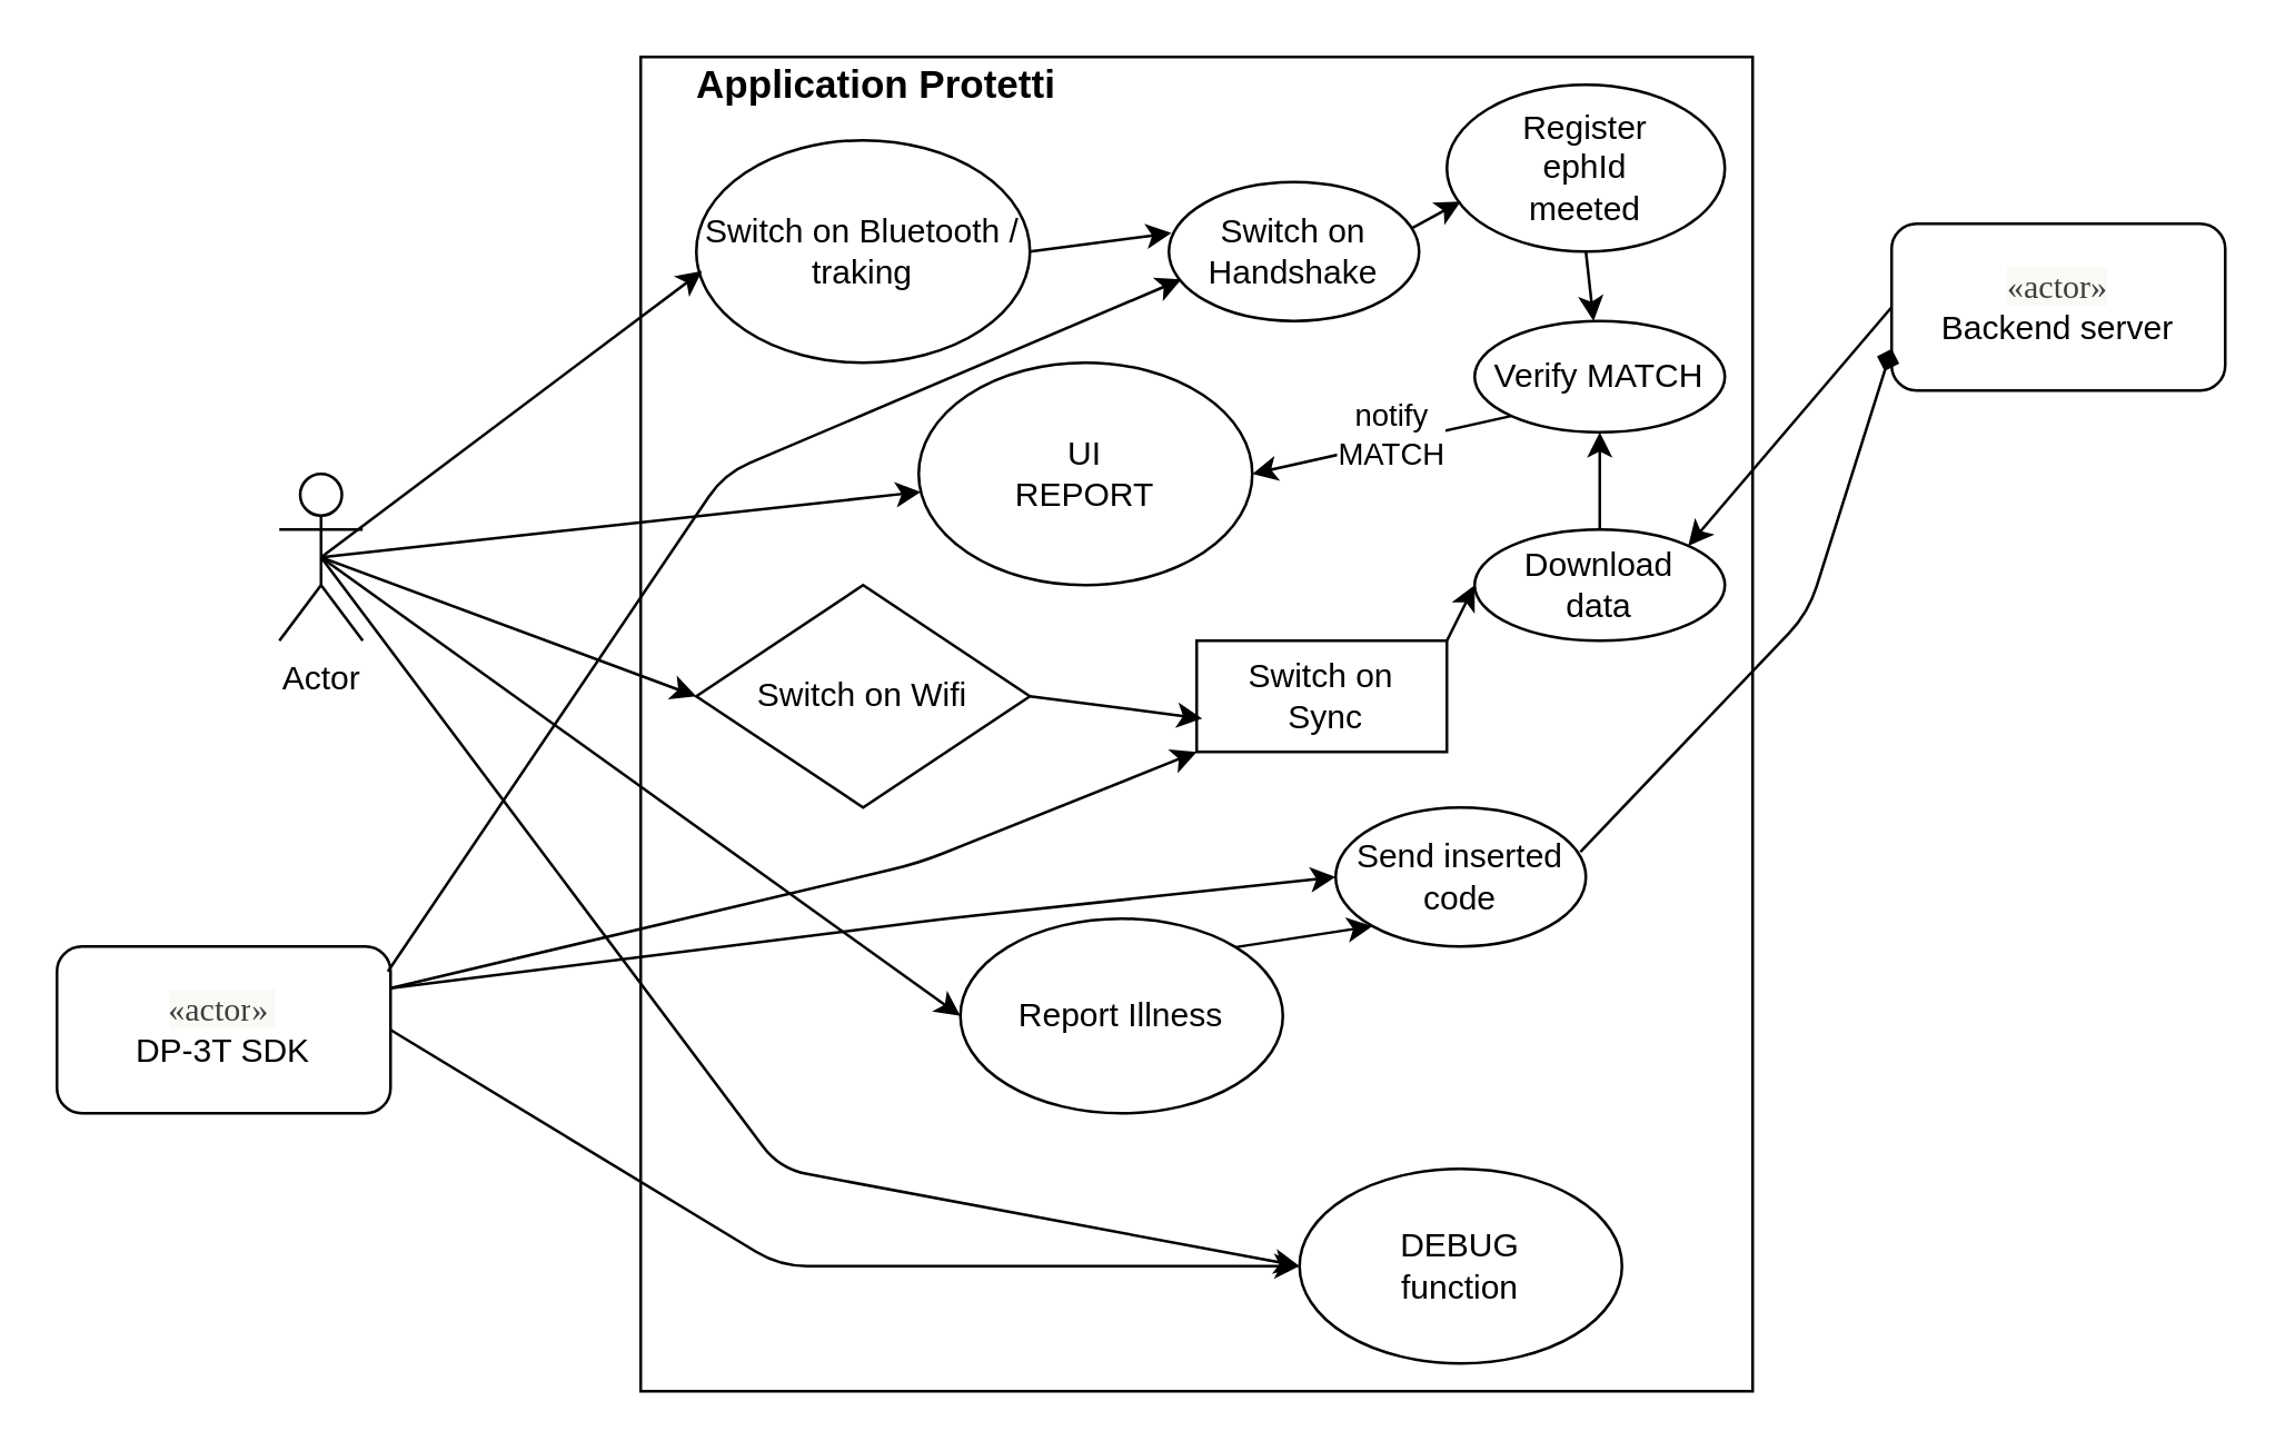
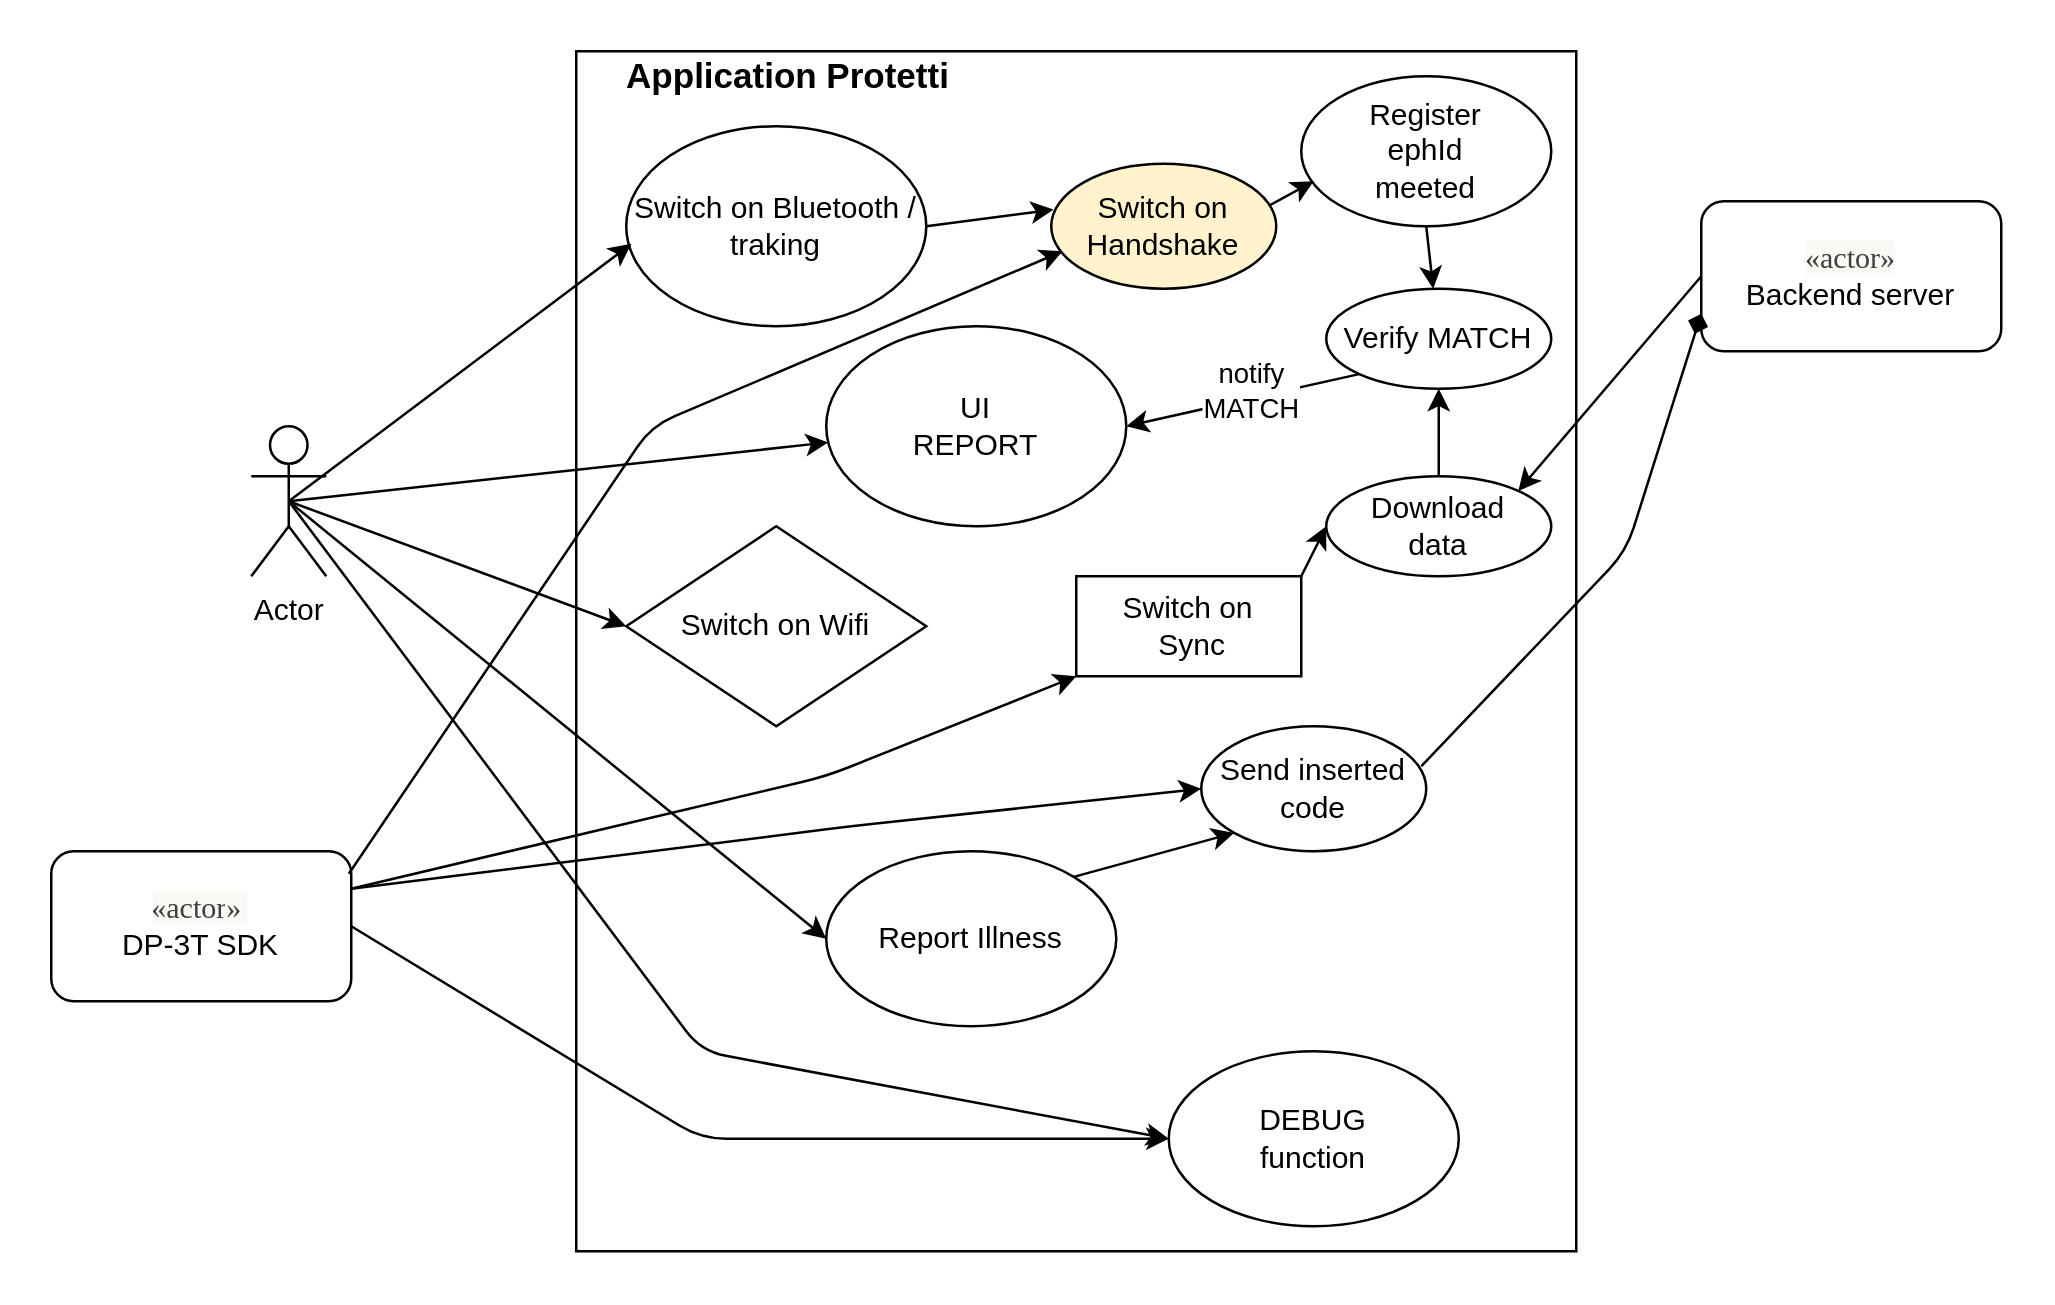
  <mxCell id="0" />
  <mxCell id="1" parent="0" />
  <mxCell id="2" value="Actor" style="shape=umlActor;verticalLabelPosition=bottom;labelBackgroundColor=#ffffff;verticalAlign=top;html=1;outlineConnect=0;" parent="1" vertex="1"><mxGeometry x="100" y="170" width="30" height="60" as="geometry" /></mxCell>
  <mxCell id="3" value="&lt;font&gt;&lt;span style=&quot;font-size: 12px ; color: rgb(62 , 63 , 62) ; font-family: &amp;#34;crimson text&amp;#34; , &amp;#34;garamond&amp;#34; , &amp;#34;times new roman&amp;#34; , serif ; text-align: left ; background-color: rgb(250 , 249 , 246)&quot;&gt;«actor&lt;/span&gt;&lt;span style=&quot;color: rgb(62 , 63 , 62) ; font-family: &amp;#34;crimson text&amp;#34; , &amp;#34;garamond&amp;#34; , &amp;#34;times new roman&amp;#34; , serif ; text-align: left ; background-color: rgb(250 , 249 , 246)&quot;&gt;&lt;font style=&quot;font-size: 12px&quot;&gt;»&lt;/font&gt;&lt;/span&gt;&lt;span style=&quot;font-size: 12px ; color: rgb(62 , 63 , 62) ; font-family: &amp;#34;crimson text&amp;#34; , &amp;#34;garamond&amp;#34; , &amp;#34;times new roman&amp;#34; , serif ; text-align: left ; background-color: rgb(250 , 249 , 246)&quot;&gt;&amp;nbsp;&lt;br&gt;&lt;/span&gt;DP-3T SDK&lt;/font&gt;" style="rounded=1;whiteSpace=wrap;html=1;" parent="1" vertex="1"><mxGeometry x="20" y="340" width="120" height="60" as="geometry" /></mxCell>
  <mxCell id="4" value="" style="rounded=0;whiteSpace=wrap;html=1;" parent="1" vertex="1"><mxGeometry x="230" y="20" width="400" height="480" as="geometry" /></mxCell>
  <mxCell id="5" value="Switch on Bluetooth / traking" style="ellipse;whiteSpace=wrap;html=1;" parent="1" vertex="1"><mxGeometry x="250" y="50" width="120" height="80" as="geometry" /></mxCell>
  <mxCell id="6" value="" style="endArrow=classic;html=1;entryX=0.017;entryY=0.588;entryDx=0;entryDy=0;entryPerimeter=0;exitX=0.5;exitY=0.5;exitDx=0;exitDy=0;exitPerimeter=0;" parent="1" source="2" target="5" edge="1"><mxGeometry width="50" height="50" relative="1" as="geometry"><mxPoint x="330" y="310" as="sourcePoint" /><mxPoint x="380" y="260" as="targetPoint" /></mxGeometry></mxCell>
  <mxCell id="7" value="" style="endArrow=classic;html=1;entryX=0.05;entryY=0.7;entryDx=0;entryDy=0;exitX=0.992;exitY=0.15;exitDx=0;exitDy=0;exitPerimeter=0;entryPerimeter=0;" parent="1" source="3" target="8" edge="1"><mxGeometry width="50" height="50" relative="1" as="geometry"><mxPoint x="125" y="210" as="sourcePoint" /><mxPoint x="262.04" y="107.04" as="targetPoint" /><Array as="points"><mxPoint x="260" y="170" /></Array></mxGeometry></mxCell>
- <mxCell id="8" value="Switch on&lt;br&gt;Handshake" style="ellipse;whiteSpace=wrap;html=1;" parent="1" vertex="1"><mxGeometry x="420" y="65" width="90" height="50" as="geometry" /></mxCell>
+ <mxCell id="8" value="Switch on&lt;br&gt;Handshake" style="ellipse;whiteSpace=wrap;html=1;fillColor=#fff2cc;" parent="1" vertex="1"><mxGeometry x="420" y="65" width="90" height="50" as="geometry" /></mxCell>
  <mxCell id="9" value="Register&lt;br&gt;ephId&lt;br&gt;meeted" style="ellipse;whiteSpace=wrap;html=1;" parent="1" vertex="1"><mxGeometry x="520" y="30" width="100" height="60" as="geometry" /></mxCell>
  <mxCell id="10" value="" style="endArrow=classic;html=1;entryX=0.01;entryY=0.367;entryDx=0;entryDy=0;entryPerimeter=0;exitX=1;exitY=0.5;exitDx=0;exitDy=0;" parent="1" source="5" target="8" edge="1"><mxGeometry width="50" height="50" relative="1" as="geometry"><mxPoint x="125" y="210" as="sourcePoint" /><mxPoint x="262.04" y="107.04" as="targetPoint" /></mxGeometry></mxCell>
  <mxCell id="11" value="" style="endArrow=classic;html=1;entryX=0.05;entryY=0.7;entryDx=0;entryDy=0;entryPerimeter=0;exitX=0.97;exitY=0.333;exitDx=0;exitDy=0;exitPerimeter=0;" parent="1" source="8" target="9" edge="1"><mxGeometry width="50" height="50" relative="1" as="geometry"><mxPoint x="135" y="220" as="sourcePoint" /><mxPoint x="272.04" y="117.04" as="targetPoint" /></mxGeometry></mxCell>
  <mxCell id="12" value="Switch on Wifi" style="rhombus;whiteSpace=wrap;html=1;" parent="1" vertex="1"><mxGeometry x="250" y="210" width="120" height="80" as="geometry" /></mxCell>
  <mxCell id="13" value="" style="endArrow=classic;html=1;exitX=1;exitY=0.25;exitDx=0;exitDy=0;entryX=0;entryY=1;entryDx=0;entryDy=0;" parent="1" source="3" target="15" edge="1"><mxGeometry width="50" height="50" relative="1" as="geometry"><mxPoint x="179.04" y="329" as="sourcePoint" /><mxPoint x="180" y="380" as="targetPoint" /><Array as="points"><mxPoint x="330" y="310" /></Array></mxGeometry></mxCell>
  <mxCell id="14" value="" style="endArrow=classic;html=1;entryX=0;entryY=0.5;entryDx=0;entryDy=0;exitX=0.5;exitY=0.5;exitDx=0;exitDy=0;exitPerimeter=0;" parent="1" source="2" target="12" edge="1"><mxGeometry width="50" height="50" relative="1" as="geometry"><mxPoint x="125" y="210" as="sourcePoint" /><mxPoint x="262.04" y="107.04" as="targetPoint" /></mxGeometry></mxCell>
  <mxCell id="15" value="Switch on&lt;br&gt;&amp;nbsp;Sync" style="whiteSpace=wrap;html=1;rounded=0;" parent="1" vertex="1"><mxGeometry x="430" y="230" width="90" height="40" as="geometry" /></mxCell>
- <mxCell id="16" value="" style="endArrow=classic;html=1;entryX=0.022;entryY=0.7;entryDx=0;entryDy=0;exitX=1;exitY=0.5;exitDx=0;exitDy=0;entryPerimeter=0;" parent="1" source="12" target="15" edge="1"><mxGeometry width="50" height="50" relative="1" as="geometry"><mxPoint x="125" y="210" as="sourcePoint" /><mxPoint x="280" y="230" as="targetPoint" /></mxGeometry></mxCell>
  <mxCell id="17" value="&lt;span style=&quot;color: rgb(62 , 63 , 62) ; font-family: &amp;#34;crimson text&amp;#34; , &amp;#34;garamond&amp;#34; , &amp;#34;times new roman&amp;#34; , serif ; text-align: left ; background-color: rgb(250 , 249 , 246)&quot;&gt;«actor&lt;/span&gt;&lt;span style=&quot;color: rgb(62 , 63 , 62) ; font-family: &amp;#34;crimson text&amp;#34; , &amp;#34;garamond&amp;#34; , &amp;#34;times new roman&amp;#34; , serif ; text-align: left ; background-color: rgb(250 , 249 , 246)&quot;&gt;»&lt;br&gt;&lt;/span&gt;Backend server" style="rounded=1;whiteSpace=wrap;html=1;" parent="1" vertex="1"><mxGeometry x="680" y="80" width="120" height="60" as="geometry" /></mxCell>
  <mxCell id="18" value="Download&lt;br&gt;data" style="ellipse;whiteSpace=wrap;html=1;" parent="1" vertex="1"><mxGeometry x="530" y="190" width="90" height="40" as="geometry" /></mxCell>
  <mxCell id="19" value="" style="endArrow=classic;html=1;entryX=1;entryY=0;entryDx=0;entryDy=0;exitX=0;exitY=0.5;exitDx=0;exitDy=0;" parent="1" source="17" target="18" edge="1"><mxGeometry width="50" height="50" relative="1" as="geometry"><mxPoint x="507" y="119.98" as="sourcePoint" /><mxPoint x="535" y="102" as="targetPoint" /></mxGeometry></mxCell>
  <mxCell id="20" value="&lt;b&gt;&lt;font style=&quot;font-size: 14px&quot;&gt;Application Protetti&lt;/font&gt;&lt;/b&gt;" style="text;html=1;strokeColor=none;fillColor=none;align=center;verticalAlign=middle;whiteSpace=wrap;rounded=0;" parent="1" vertex="1"><mxGeometry x="240" y="20" width="150" height="20" as="geometry" /></mxCell>
  <mxCell id="21" value="" style="endArrow=classic;html=1;entryX=0;entryY=0.5;entryDx=0;entryDy=0;exitX=1;exitY=0;exitDx=0;exitDy=0;" parent="1" source="15" target="18" edge="1"><mxGeometry width="50" height="50" relative="1" as="geometry"><mxPoint x="400" y="230" as="sourcePoint" /><mxPoint x="440" y="200" as="targetPoint" /></mxGeometry></mxCell>
- <mxCell id="22" value="Report Illness" style="ellipse;whiteSpace=wrap;html=1;" parent="1" vertex="1"><mxGeometry x="345" y="330" width="116" height="70" as="geometry" /></mxCell>
+ <mxCell id="22" value="Report Illness" style="ellipse;whiteSpace=wrap;html=1;" parent="1" vertex="1"><mxGeometry x="330" y="340" width="116" height="70" as="geometry" /></mxCell>
  <mxCell id="23" value="" style="endArrow=classic;html=1;entryX=0;entryY=0.5;entryDx=0;entryDy=0;exitX=0.5;exitY=0.5;exitDx=0;exitDy=0;exitPerimeter=0;" parent="1" source="2" target="22" edge="1"><mxGeometry width="50" height="50" relative="1" as="geometry"><mxPoint x="120" y="200" as="sourcePoint" /><mxPoint x="280" y="230" as="targetPoint" /></mxGeometry></mxCell>
  <mxCell id="24" value="Send inserted&lt;br&gt;code" style="ellipse;whiteSpace=wrap;html=1;" parent="1" vertex="1"><mxGeometry x="480" y="290" width="90" height="50" as="geometry" /></mxCell>
  <mxCell id="25" value="" style="endArrow=classic;html=1;entryX=0;entryY=0.5;entryDx=0;entryDy=0;exitX=1;exitY=0.25;exitDx=0;exitDy=0;" parent="1" source="3" target="24" edge="1"><mxGeometry width="50" height="50" relative="1" as="geometry"><mxPoint x="130" y="210" as="sourcePoint" /><mxPoint x="294" y="355" as="targetPoint" /><Array as="points"><mxPoint x="340" y="330" /></Array></mxGeometry></mxCell>
  <mxCell id="26" value="" style="endArrow=diamond;html=1;entryX=0;entryY=0.75;entryDx=0;entryDy=0;exitX=0.978;exitY=0.32;exitDx=0;exitDy=0;exitPerimeter=0;" parent="1" source="24" target="17" edge="1"><mxGeometry width="50" height="50" relative="1" as="geometry"><mxPoint x="516.82" y="185.858" as="sourcePoint" /><mxPoint x="540" y="150" as="targetPoint" /><Array as="points"><mxPoint x="650" y="220" /></Array></mxGeometry></mxCell>
  <mxCell id="27" value="" style="endArrow=classic;html=1;entryX=0;entryY=1;entryDx=0;entryDy=0;exitX=1;exitY=0;exitDx=0;exitDy=0;" parent="1" source="22" target="24" edge="1"><mxGeometry width="50" height="50" relative="1" as="geometry"><mxPoint x="150" y="365" as="sourcePoint" /><mxPoint x="450" y="275" as="targetPoint" /><Array as="points" /></mxGeometry></mxCell>
  <mxCell id="28" value="Verify MATCH" style="ellipse;whiteSpace=wrap;html=1;" parent="1" vertex="1"><mxGeometry x="530" y="115" width="90" height="40" as="geometry" /></mxCell>
  <mxCell id="29" value="" style="endArrow=classic;html=1;exitX=0.5;exitY=1;exitDx=0;exitDy=0;" parent="1" source="9" target="28" edge="1"><mxGeometry width="50" height="50" relative="1" as="geometry"><mxPoint x="400" y="230" as="sourcePoint" /><mxPoint x="440" y="230" as="targetPoint" /></mxGeometry></mxCell>
  <mxCell id="30" value="" style="endArrow=classic;html=1;exitX=0.5;exitY=0;exitDx=0;exitDy=0;entryX=0.5;entryY=1;entryDx=0;entryDy=0;" parent="1" source="18" target="28" edge="1"><mxGeometry width="50" height="50" relative="1" as="geometry"><mxPoint x="580" y="100" as="sourcePoint" /><mxPoint x="564.762" y="130.476" as="targetPoint" /></mxGeometry></mxCell>
  <mxCell id="31" value="UI&lt;br&gt;REPORT" style="ellipse;whiteSpace=wrap;html=1;" parent="1" vertex="1"><mxGeometry x="330" y="130" width="120" height="80" as="geometry" /></mxCell>
  <mxCell id="32" value="" style="endArrow=classic;html=1;exitX=0;exitY=1;exitDx=0;exitDy=0;entryX=1;entryY=0.5;entryDx=0;entryDy=0;" parent="1" source="28" target="31" edge="1"><mxGeometry width="50" height="50" relative="1" as="geometry"><mxPoint x="330" y="310" as="sourcePoint" /><mxPoint x="380" y="260" as="targetPoint" /></mxGeometry></mxCell>
  <mxCell id="33" value="notify&lt;br&gt;MATCH" style="edgeLabel;html=1;align=center;verticalAlign=middle;resizable=0;points=[];" parent="32" vertex="1" connectable="0"><mxGeometry x="-0.325" y="-3" relative="1" as="geometry"><mxPoint x="-11.3" y="1.8" as="offset" /></mxGeometry></mxCell>
  <mxCell id="34" value="" style="endArrow=classic;html=1;exitX=0.5;exitY=0.5;exitDx=0;exitDy=0;exitPerimeter=0;" parent="1" source="2" target="31" edge="1"><mxGeometry width="50" height="50" relative="1" as="geometry"><mxPoint x="125" y="210" as="sourcePoint" /><mxPoint x="260" y="270" as="targetPoint" /></mxGeometry></mxCell>
  <mxCell id="35" value="DEBUG&lt;br&gt;function" style="ellipse;whiteSpace=wrap;html=1;" parent="1" vertex="1"><mxGeometry x="467" y="420" width="116" height="70" as="geometry" /></mxCell>
  <mxCell id="36" value="" style="endArrow=classic;html=1;entryX=0;entryY=0.5;entryDx=0;entryDy=0;exitX=0.5;exitY=0.5;exitDx=0;exitDy=0;exitPerimeter=0;" parent="1" source="2" target="35" edge="1"><mxGeometry width="50" height="50" relative="1" as="geometry"><mxPoint x="125" y="210" as="sourcePoint" /><mxPoint x="306" y="385" as="targetPoint" /><Array as="points"><mxPoint x="280" y="420" /></Array></mxGeometry></mxCell>
  <mxCell id="37" value="" style="endArrow=classic;html=1;entryX=0;entryY=0.5;entryDx=0;entryDy=0;exitX=1;exitY=0.5;exitDx=0;exitDy=0;" parent="1" source="3" target="35" edge="1"><mxGeometry width="50" height="50" relative="1" as="geometry"><mxPoint x="125" y="210" as="sourcePoint" /><mxPoint x="306" y="385" as="targetPoint" /><Array as="points"><mxPoint x="280" y="455" /></Array></mxGeometry></mxCell>
